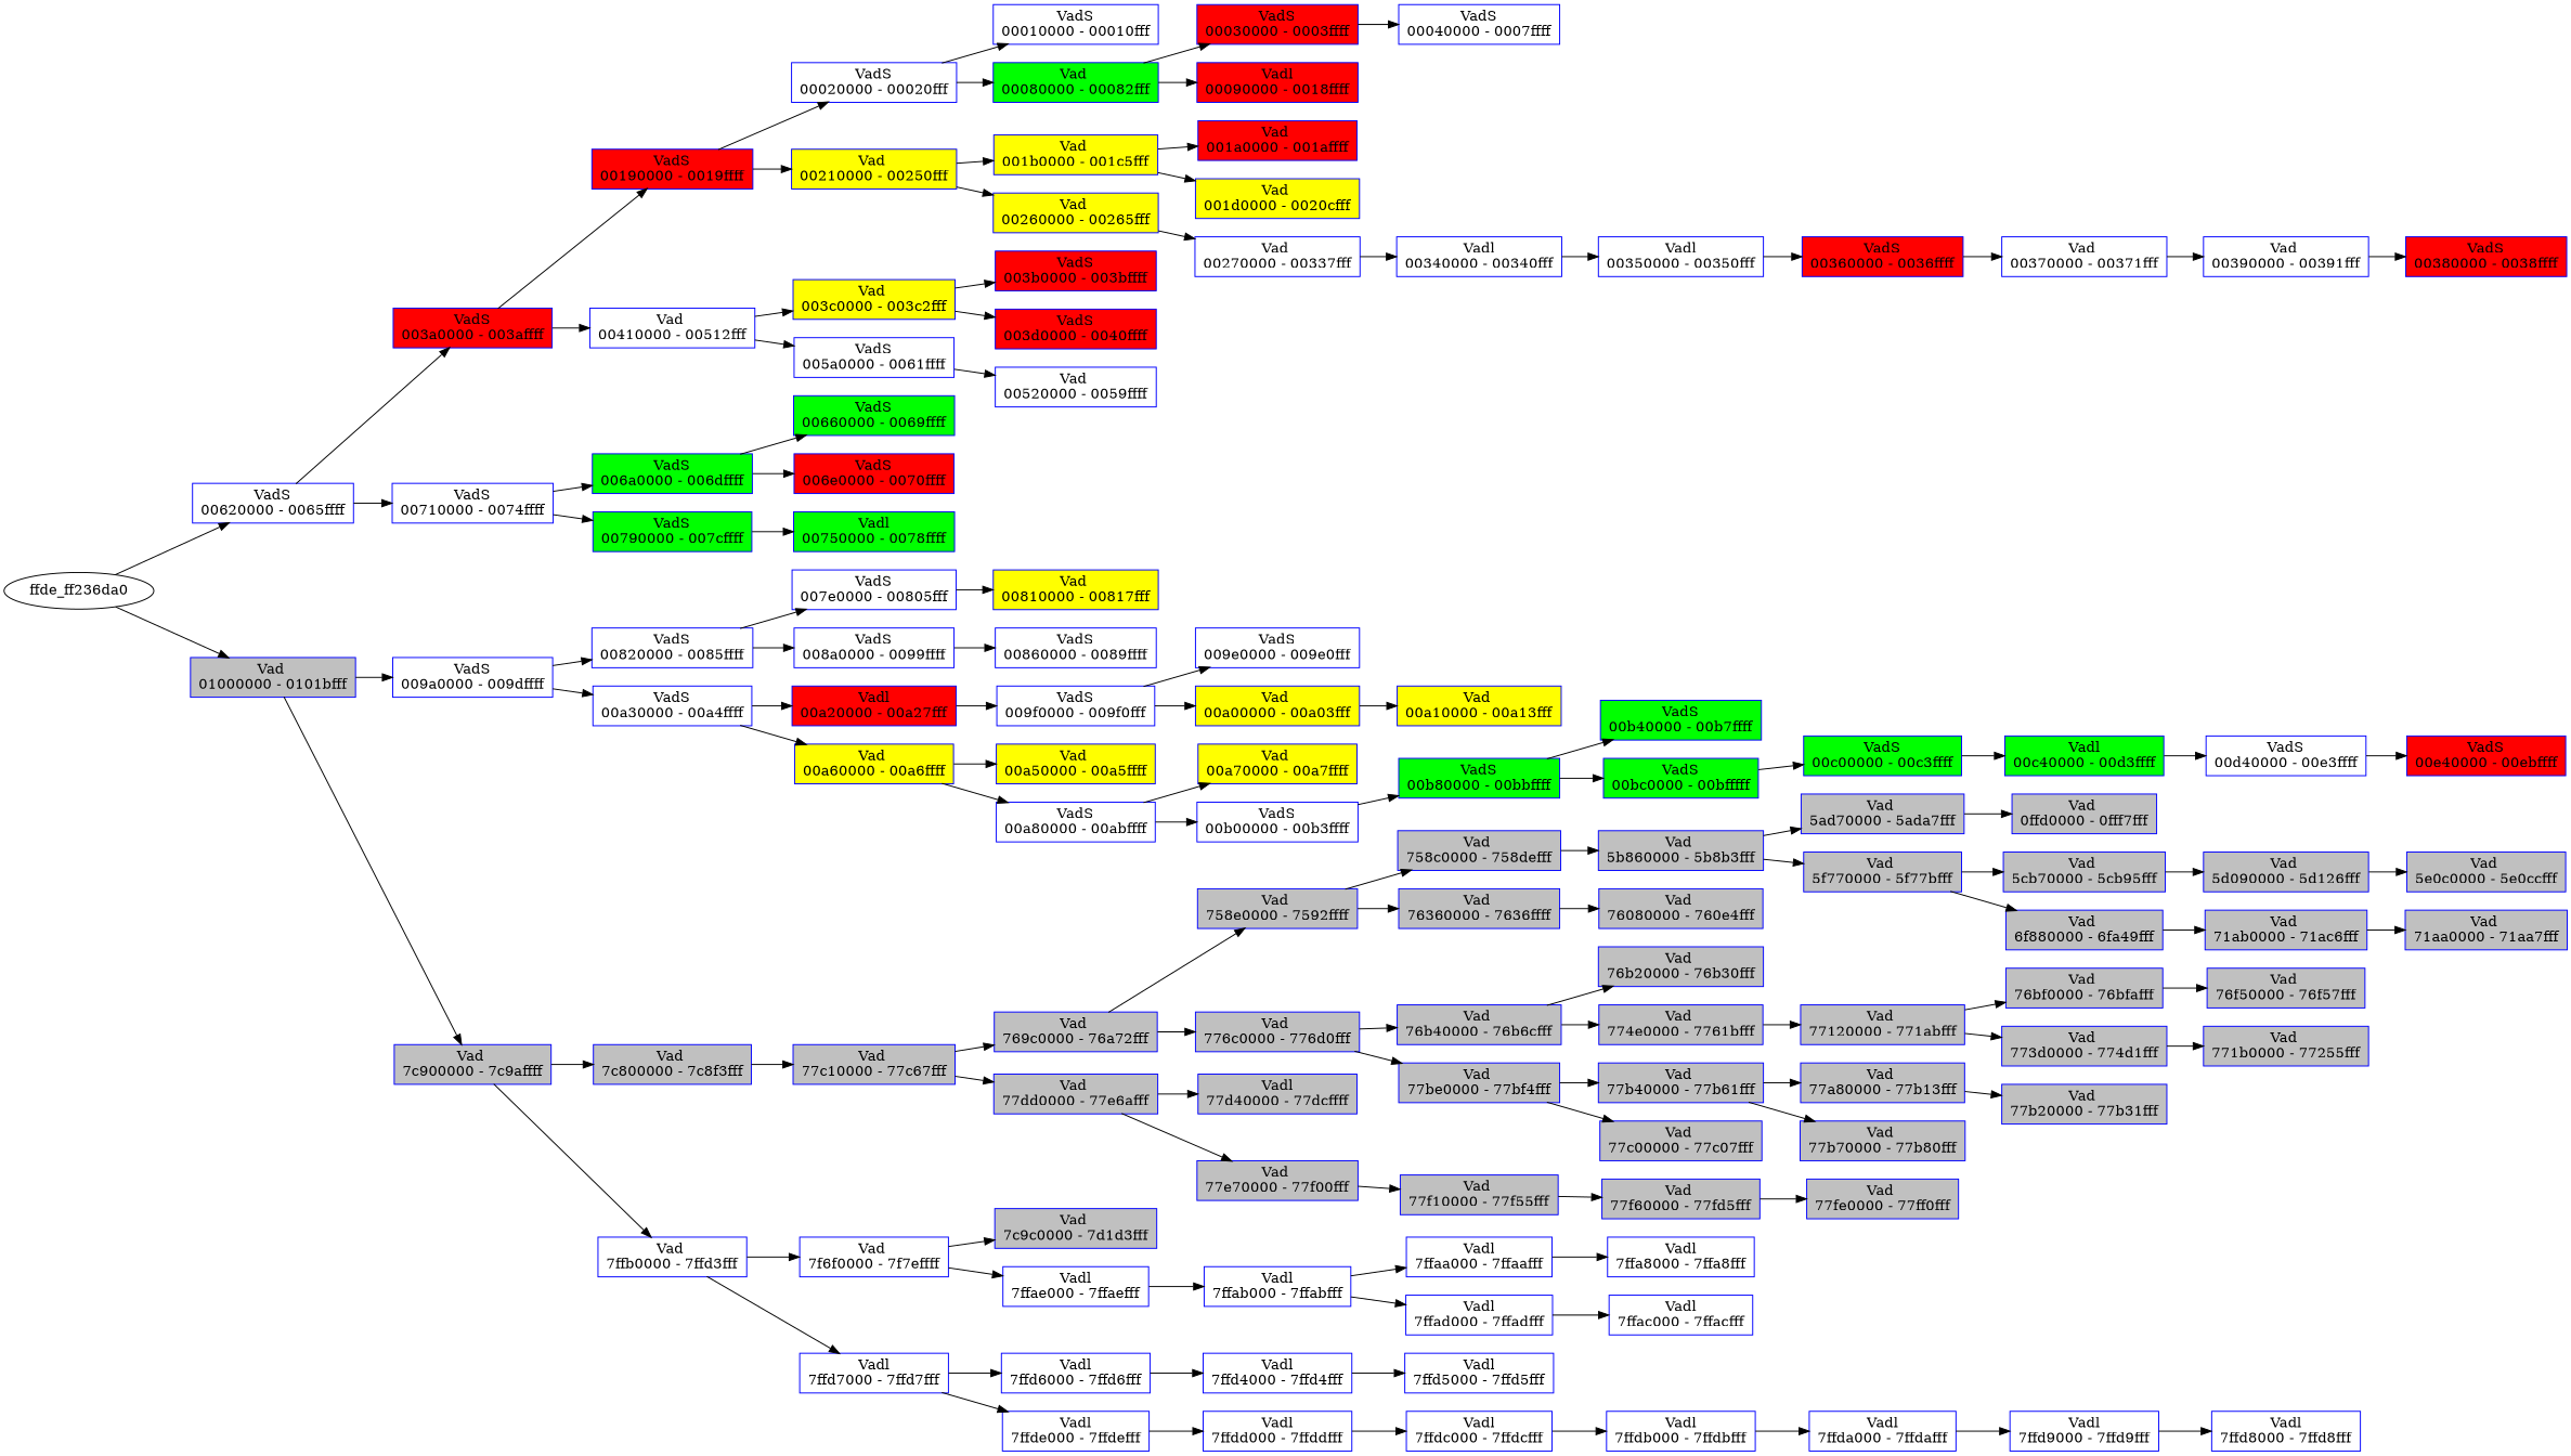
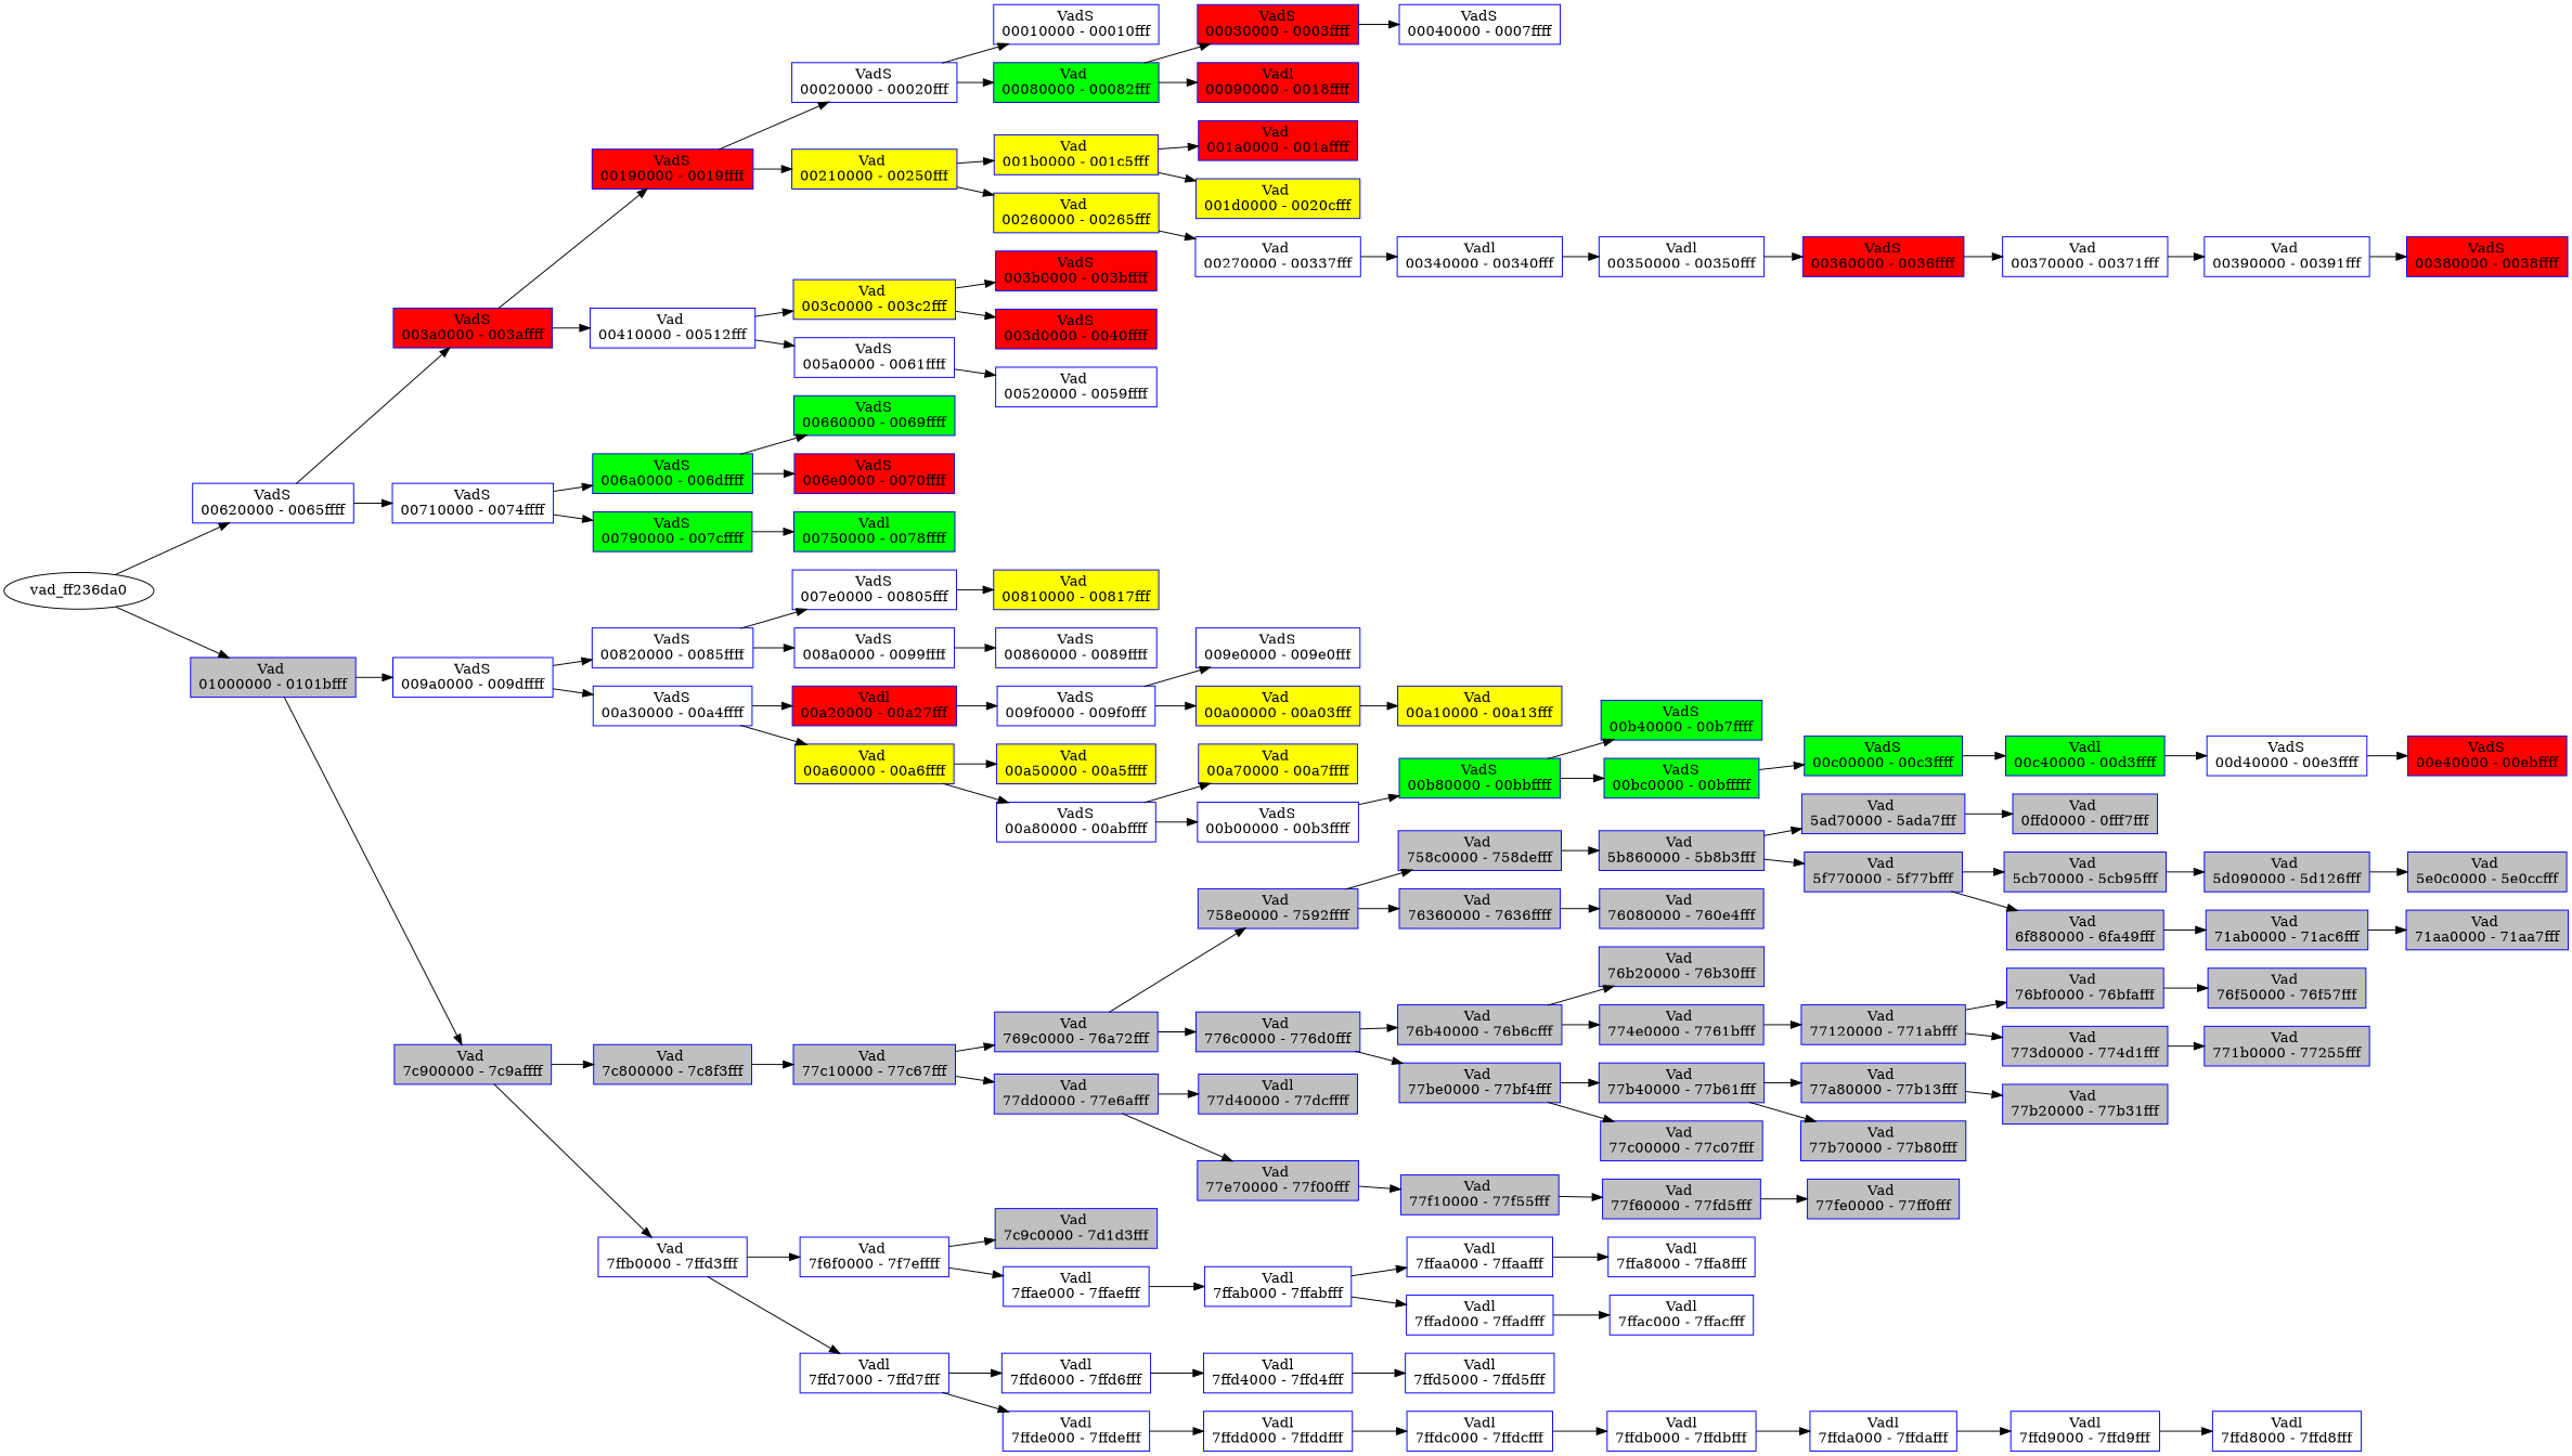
  digraph {
    rankdir=LR
    node [color=blue fillcolor=white shape=record style=filled]
    n1 [label="{ VadS\n00620000 - 0065ffff }"]
-   vad_ff236da0 [label=ffde_ff236da0 color="" fillcolor="" shape="" style=""]
+   vad_ff236da0 [color="" fillcolor="" shape="" style=""]
    n3 [fillcolor=gray label="{ Vad \n01000000 - 0101bfff }"]
    n4 [fillcolor=red label="{ VadS\n003a0000 - 003affff }"]
    n5 [label="{ VadS\n00710000 - 0074ffff }"]
    n6 [fillcolor=red label="{ VadS\n00190000 - 0019ffff }"]
    n7 [label="{ Vad \n00410000 - 00512fff }"]
    n8 [label="{ VadS\n00020000 - 00020fff }"]
    n9 [fillcolor=yellow label="{ Vad \n00210000 - 00250fff }"]
    n10 [label="{ VadS\n00010000 - 00010fff }"]
    n11 [fillcolor=green label="{ Vad \n00080000 - 00082fff }"]
    n12 [fillcolor=red label="{ VadS\n00030000 - 0003ffff }"]
    n13 [fillcolor=red label="{ Vadl\n00090000 - 0018ffff }"]
    n14 [label="{ VadS\n00040000 - 0007ffff }"]
    n15 [fillcolor=yellow label="{ Vad \n001b0000 - 001c5fff }"]
    n16 [fillcolor=yellow label="{ Vad \n00260000 - 00265fff }"]
    n17 [fillcolor=red label="{ Vad \n001a0000 - 001affff }"]
    n18 [fillcolor=yellow label="{ Vad \n001d0000 - 0020cfff }"]
    n19 [label="{ Vad \n00270000 - 00337fff }"]
    n20 [label="{ Vadl\n00340000 - 00340fff }"]
    n21 [label="{ Vadl\n00350000 - 00350fff }"]
    n22 [fillcolor=red label="{ VadS\n00360000 - 0036ffff }"]
    n23 [label="{ Vad \n00370000 - 00371fff }"]
    n24 [label="{ Vad \n00390000 - 00391fff }"]
    n25 [fillcolor=red label="{ VadS\n00380000 - 0038ffff }"]
    n26 [fillcolor=yellow label="{ Vad \n003c0000 - 003c2fff }"]
    n27 [label="{ VadS\n005a0000 - 0061ffff }"]
    n28 [fillcolor=red label="{ VadS\n003b0000 - 003bffff }"]
    n29 [fillcolor=red label="{ VadS\n003d0000 - 0040ffff }"]
    n30 [label="{ Vad \n00520000 - 0059ffff }"]
    n31 [fillcolor=green label="{ VadS\n006a0000 - 006dffff }"]
    n32 [fillcolor=green label="{ VadS\n00790000 - 007cffff }"]
    n33 [fillcolor=green label="{ VadS\n00660000 - 0069ffff }"]
    n34 [fillcolor=red label="{ VadS\n006e0000 - 0070ffff }"]
    n35 [fillcolor=green label="{ Vadl\n00750000 - 0078ffff }"]
    n36 [label="{ VadS\n009a0000 - 009dffff }"]
    n37 [fillcolor=gray label="{ Vad \n7c900000 - 7c9affff }"]
    n38 [label="{ VadS\n00820000 - 0085ffff }"]
    n39 [label="{ VadS\n00a30000 - 00a4ffff }"]
    n40 [label="{ VadS\n007e0000 - 00805fff }"]
    n41 [label="{ VadS\n008a0000 - 0099ffff }"]
    n42 [fillcolor=yellow label="{ Vad \n00810000 - 00817fff }"]
    n43 [label="{ VadS\n00860000 - 0089ffff }"]
    n44 [fillcolor=red label="{ Vadl\n00a20000 - 00a27fff }"]
    n45 [fillcolor=yellow label="{ Vad \n00a60000 - 00a6ffff }"]
    n46 [label="{ VadS\n009f0000 - 009f0fff }"]
    n47 [label="{ VadS\n009e0000 - 009e0fff }"]
    n48 [fillcolor=yellow label="{ Vad \n00a00000 - 00a03fff }"]
    n49 [fillcolor=yellow label="{ Vad \n00a10000 - 00a13fff }"]
    n50 [fillcolor=yellow label="{ Vad \n00a50000 - 00a5ffff }"]
    n51 [label="{ VadS\n00a80000 - 00abffff }"]
    n52 [fillcolor=yellow label="{ Vad \n00a70000 - 00a7ffff }"]
    n53 [label="{ VadS\n00b00000 - 00b3ffff }"]
    n54 [fillcolor=green label="{ VadS\n00b80000 - 00bbffff }"]
    n55 [fillcolor=green label="{ VadS\n00b40000 - 00b7ffff }"]
    n56 [fillcolor=green label="{ VadS\n00bc0000 - 00bfffff }"]
    n57 [fillcolor=green label="{ VadS\n00c00000 - 00c3ffff }"]
    n58 [fillcolor=green label="{ Vadl\n00c40000 - 00d3ffff }"]
    n59 [label="{ VadS\n00d40000 - 00e3ffff }"]
    n60 [fillcolor=red label="{ VadS\n00e40000 - 00ebffff }"]
    n61 [fillcolor=gray label="{ Vad \n7c800000 - 7c8f3fff }"]
    n62 [label="{ Vad \n7ffb0000 - 7ffd3fff }"]
    n63 [fillcolor=gray label="{ Vad \n77c10000 - 77c67fff }"]
    n64 [fillcolor=gray label="{ Vad \n769c0000 - 76a72fff }"]
    n65 [fillcolor=gray label="{ Vad \n77dd0000 - 77e6afff }"]
    n66 [fillcolor=gray label="{ Vad \n758e0000 - 7592ffff }"]
    n67 [fillcolor=gray label="{ Vad \n776c0000 - 776d0fff }"]
    n68 [fillcolor=gray label="{ Vad \n758c0000 - 758defff }"]
    n69 [fillcolor=gray label="{ Vad \n76360000 - 7636ffff }"]
    n70 [fillcolor=gray label="{ Vad \n5b860000 - 5b8b3fff }"]
    n71 [fillcolor=gray label="{ Vad \n5ad70000 - 5ada7fff }"]
    n72 [fillcolor=gray label="{ Vad \n5f770000 - 5f77bfff }"]
    n73 [fillcolor=gray label="{ Vad \n0ffd0000 - 0fff7fff }"]
    n74 [fillcolor=gray label="{ Vad \n5cb70000 - 5cb95fff }"]
    n75 [fillcolor=gray label="{ Vad \n6f880000 - 6fa49fff }"]
    n76 [fillcolor=gray label="{ Vad \n5d090000 - 5d126fff }"]
    n77 [fillcolor=gray label="{ Vad \n5e0c0000 - 5e0ccfff }"]
    n78 [fillcolor=gray label="{ Vad \n71ab0000 - 71ac6fff }"]
    n79 [fillcolor=gray label="{ Vad \n71aa0000 - 71aa7fff }"]
    n80 [fillcolor=gray label="{ Vad \n76080000 - 760e4fff }"]
    n81 [fillcolor=gray label="{ Vad \n76b40000 - 76b6cfff }"]
    n82 [fillcolor=gray label="{ Vad \n77be0000 - 77bf4fff }"]
    n83 [fillcolor=gray label="{ Vad \n76b20000 - 76b30fff }"]
    n84 [fillcolor=gray label="{ Vad \n774e0000 - 7761bfff }"]
    n85 [fillcolor=gray label="{ Vad \n77120000 - 771abfff }"]
    n86 [fillcolor=gray label="{ Vad \n76bf0000 - 76bfafff }"]
    n87 [fillcolor=gray label="{ Vad \n773d0000 - 774d1fff }"]
    n88 [fillcolor=gray label="{ Vad \n76f50000 - 76f57fff }"]
    n89 [fillcolor=gray label="{ Vad \n771b0000 - 77255fff }"]
    n90 [fillcolor=gray label="{ Vad \n77b40000 - 77b61fff }"]
    n91 [fillcolor=gray label="{ Vad \n77c00000 - 77c07fff }"]
    n92 [fillcolor=gray label="{ Vad \n77a80000 - 77b13fff }"]
    n93 [fillcolor=gray label="{ Vad \n77b70000 - 77b80fff }"]
    n94 [fillcolor=gray label="{ Vad \n77b20000 - 77b31fff }"]
    n95 [fillcolor=gray label="{ Vadl\n77d40000 - 77dcffff }"]
    n96 [fillcolor=gray label="{ Vad \n77e70000 - 77f00fff }"]
    n97 [fillcolor=gray label="{ Vad \n77f10000 - 77f55fff }"]
    n98 [fillcolor=gray label="{ Vad \n77f60000 - 77fd5fff }"]
    n99 [fillcolor=gray label="{ Vad \n77fe0000 - 77ff0fff }"]
    n100 [label="{ Vad \n7f6f0000 - 7f7effff }"]
    n101 [label="{ Vadl\n7ffd7000 - 7ffd7fff }"]
    n102 [fillcolor=gray label="{ Vad \n7c9c0000 - 7d1d3fff }"]
    n103 [label="{ Vadl\n7ffae000 - 7ffaefff }"]
    n104 [label="{ Vadl\n7ffab000 - 7ffabfff }"]
    n105 [label="{ Vadl\n7ffaa000 - 7ffaafff }"]
    n106 [label="{ Vadl\n7ffad000 - 7ffadfff }"]
    n107 [label="{ Vadl\n7ffa8000 - 7ffa8fff }"]
    n108 [label="{ Vadl\n7ffac000 - 7ffacfff }"]
    n109 [label="{ Vadl\n7ffd6000 - 7ffd6fff }"]
    n110 [label="{ Vadl\n7ffde000 - 7ffdefff }"]
    n111 [label="{ Vadl\n7ffd4000 - 7ffd4fff }"]
    n112 [label="{ Vadl\n7ffd5000 - 7ffd5fff }"]
    n113 [label="{ Vadl\n7ffdd000 - 7ffddfff }"]
    n114 [label="{ Vadl\n7ffdc000 - 7ffdcfff }"]
    n115 [label="{ Vadl\n7ffdb000 - 7ffdbfff }"]
    n116 [label="{ Vadl\n7ffda000 - 7ffdafff }"]
    n117 [label="{ Vadl\n7ffd9000 - 7ffd9fff }"]
    n118 [label="{ Vadl\n7ffd8000 - 7ffd8fff }"]
    n1 -> n4
    n1 -> n5
    vad_ff236da0 -> n1
    vad_ff236da0 -> n3
    n3 -> n36
    n3 -> n37
    n4 -> n6
    n4 -> n7
    n5 -> n31
    n5 -> n32
    n6 -> n8
    n6 -> n9
    n7 -> n26
    n7 -> n27
    n8 -> n10
    n8 -> n11
    n9 -> n15
    n9 -> n16
    n11 -> n12
    n11 -> n13
    n12 -> n14
    n15 -> n17
    n15 -> n18
    n16 -> n19
    n19 -> n20
    n20 -> n21
    n21 -> n22
    n22 -> n23
    n23 -> n24
    n24 -> n25
    n26 -> n28
    n26 -> n29
    n27 -> n30
    n31 -> n33
    n31 -> n34
    n32 -> n35
    n36 -> n38
    n36 -> n39
    n37 -> n61
    n37 -> n62
    n38 -> n40
    n38 -> n41
    n39 -> n44
    n39 -> n45
    n40 -> n42
    n41 -> n43
    n44 -> n46
    n45 -> n50
    n45 -> n51
    n46 -> n47
    n46 -> n48
    n48 -> n49
    n51 -> n52
    n51 -> n53
    n53 -> n54
    n54 -> n55
    n54 -> n56
    n56 -> n57
    n57 -> n58
    n58 -> n59
    n59 -> n60
    n61 -> n63
    n62 -> n100
    n62 -> n101
    n63 -> n64
    n63 -> n65
    n64 -> n66
    n64 -> n67
    n65 -> n95
    n65 -> n96
    n66 -> n68
    n66 -> n69
    n67 -> n81
    n67 -> n82
    n68 -> n70
    n69 -> n80
    n70 -> n71
    n70 -> n72
    n71 -> n73
    n72 -> n74
    n72 -> n75
    n74 -> n76
    n75 -> n78
    n76 -> n77
    n78 -> n79
    n81 -> n83
    n81 -> n84
    n82 -> n90
    n82 -> n91
    n84 -> n85
    n85 -> n86
    n85 -> n87
    n86 -> n88
    n87 -> n89
    n90 -> n92
    n90 -> n93
    n92 -> n94
    n96 -> n97
    n97 -> n98
    n98 -> n99
    n100 -> n102
    n100 -> n103
    n101 -> n109
    n101 -> n110
    n103 -> n104
    n104 -> n105
    n104 -> n106
    n105 -> n107
    n106 -> n108
    n109 -> n111
    n110 -> n113
    n111 -> n112
    n113 -> n114
    n114 -> n115
    n115 -> n116
    n116 -> n117
    n117 -> n118
  }
